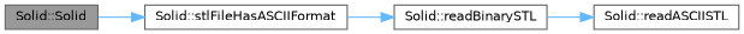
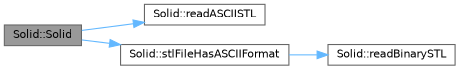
  digraph {
    rankdir=LR
    node [color=grey40 fillcolor=white fontname=Helvetica fontsize=10 shape=box style=filled]
    edge [color=steelblue1 fontname=Helvetica fontsize=10 labelfontname=Helvetica labelfontsize=10 style=solid]
    n1 [color=gray40 fillcolor=grey60 fontcolor=black height=0.2 label="Solid::Solid" width=0.4]
    n2 [height=0.2 label="Solid::readASCIISTL" width=0.4]
    n3 [height=0.2 label="Solid::stlFileHasASCIIFormat" width=0.4]
    n4 [height=0.2 label="Solid::readBinarySTL" width=0.4]
-   n4 -> n2
+   n1 -> n2
    n1 -> n3
    n3 -> n4
  }
